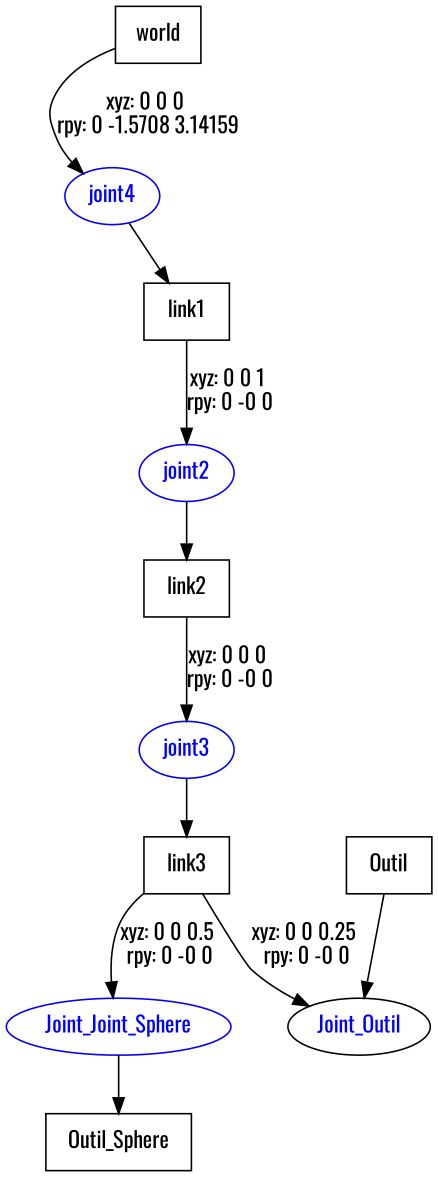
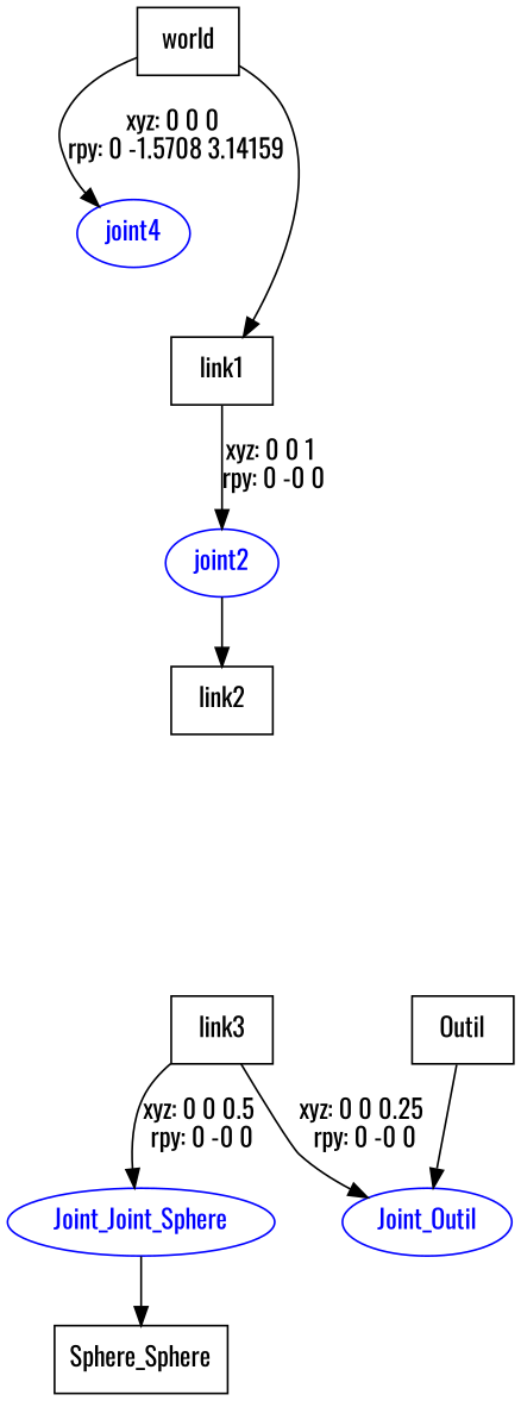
  digraph {
    fontname=Oswald
    node [fontname=Oswald shape=box]
    edge [fontname=Oswald]
    n1 [label=world]
    n2 [color=blue fontcolor=blue label=joint4 shape=ellipse]
    n3 [label=link1]
    joint2 [color=blue fontcolor=blue shape=ellipse]
    n5 [label=link2]
-   joint3 [color=blue fontcolor=blue shape=ellipse]
    n7 [label=link3]
-   Joint_Outil [color=black fontcolor=blue shape=ellipse]
+   Joint_Outil [color=blue fontcolor=blue shape=ellipse]
    n9 [color=blue fontcolor=blue label=Joint_Joint_Sphere shape=ellipse]
-   n10 [label=Outil_Sphere]
+   n10 [label=Sphere_Sphere]
    n11 [label=Outil]
    n1 -> n2 [label="xyz: 0 0 0 \nrpy: 0 -1.5708 3.14159"]
-   n2 -> n3
+   n1 -> n3
    n3 -> joint2 [label="xyz: 0 0 1 \nrpy: 0 -0 0"]
    joint2 -> n5
-   n5 -> joint3 [label="xyz: 0 0 0 \nrpy: 0 -0 0"]
-   joint3 -> n7
    n7 -> Joint_Outil [label="xyz: 0 0 0.25 \nrpy: 0 -0 0"]
    n7 -> n9 [label="xyz: 0 0 0.5 \nrpy: 0 -0 0"]
    n9 -> n10
    n11 -> Joint_Outil
  }
